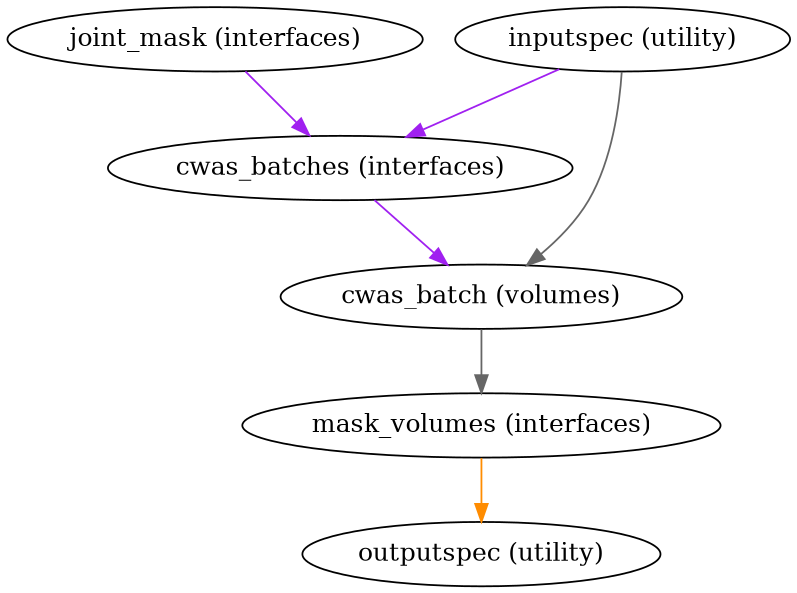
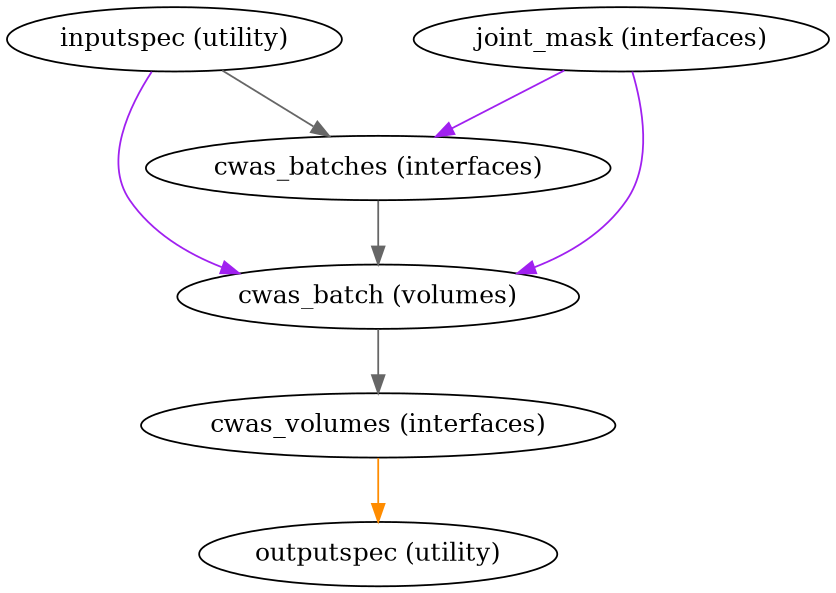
  strict digraph {
    edge [color=gray40]
    "inputspec (utility)"
    "cwas_batches (interfaces)"
    n3 [label="cwas_batch (volumes)"]
    "joint_mask (interfaces)"
-   "cwas_volumes (interfaces)" [label="mask_volumes (interfaces)"]
+   "cwas_volumes (interfaces)"
    "outputspec (utility)"
-   "inputspec (utility)" -> "cwas_batches (interfaces)" [color=purple]
-   "inputspec (utility)" -> n3
-   "cwas_batches (interfaces)" -> n3 [color=purple]
+   "inputspec (utility)" -> "cwas_batches (interfaces)"
+   "inputspec (utility)" -> n3 [color=purple]
+   "cwas_batches (interfaces)" -> n3
    n3 -> "cwas_volumes (interfaces)"
    "joint_mask (interfaces)" -> "cwas_batches (interfaces)" [color=purple]
+   "joint_mask (interfaces)" -> n3 [color=purple]
    "cwas_volumes (interfaces)" -> "outputspec (utility)" [color=darkorange]
  }
